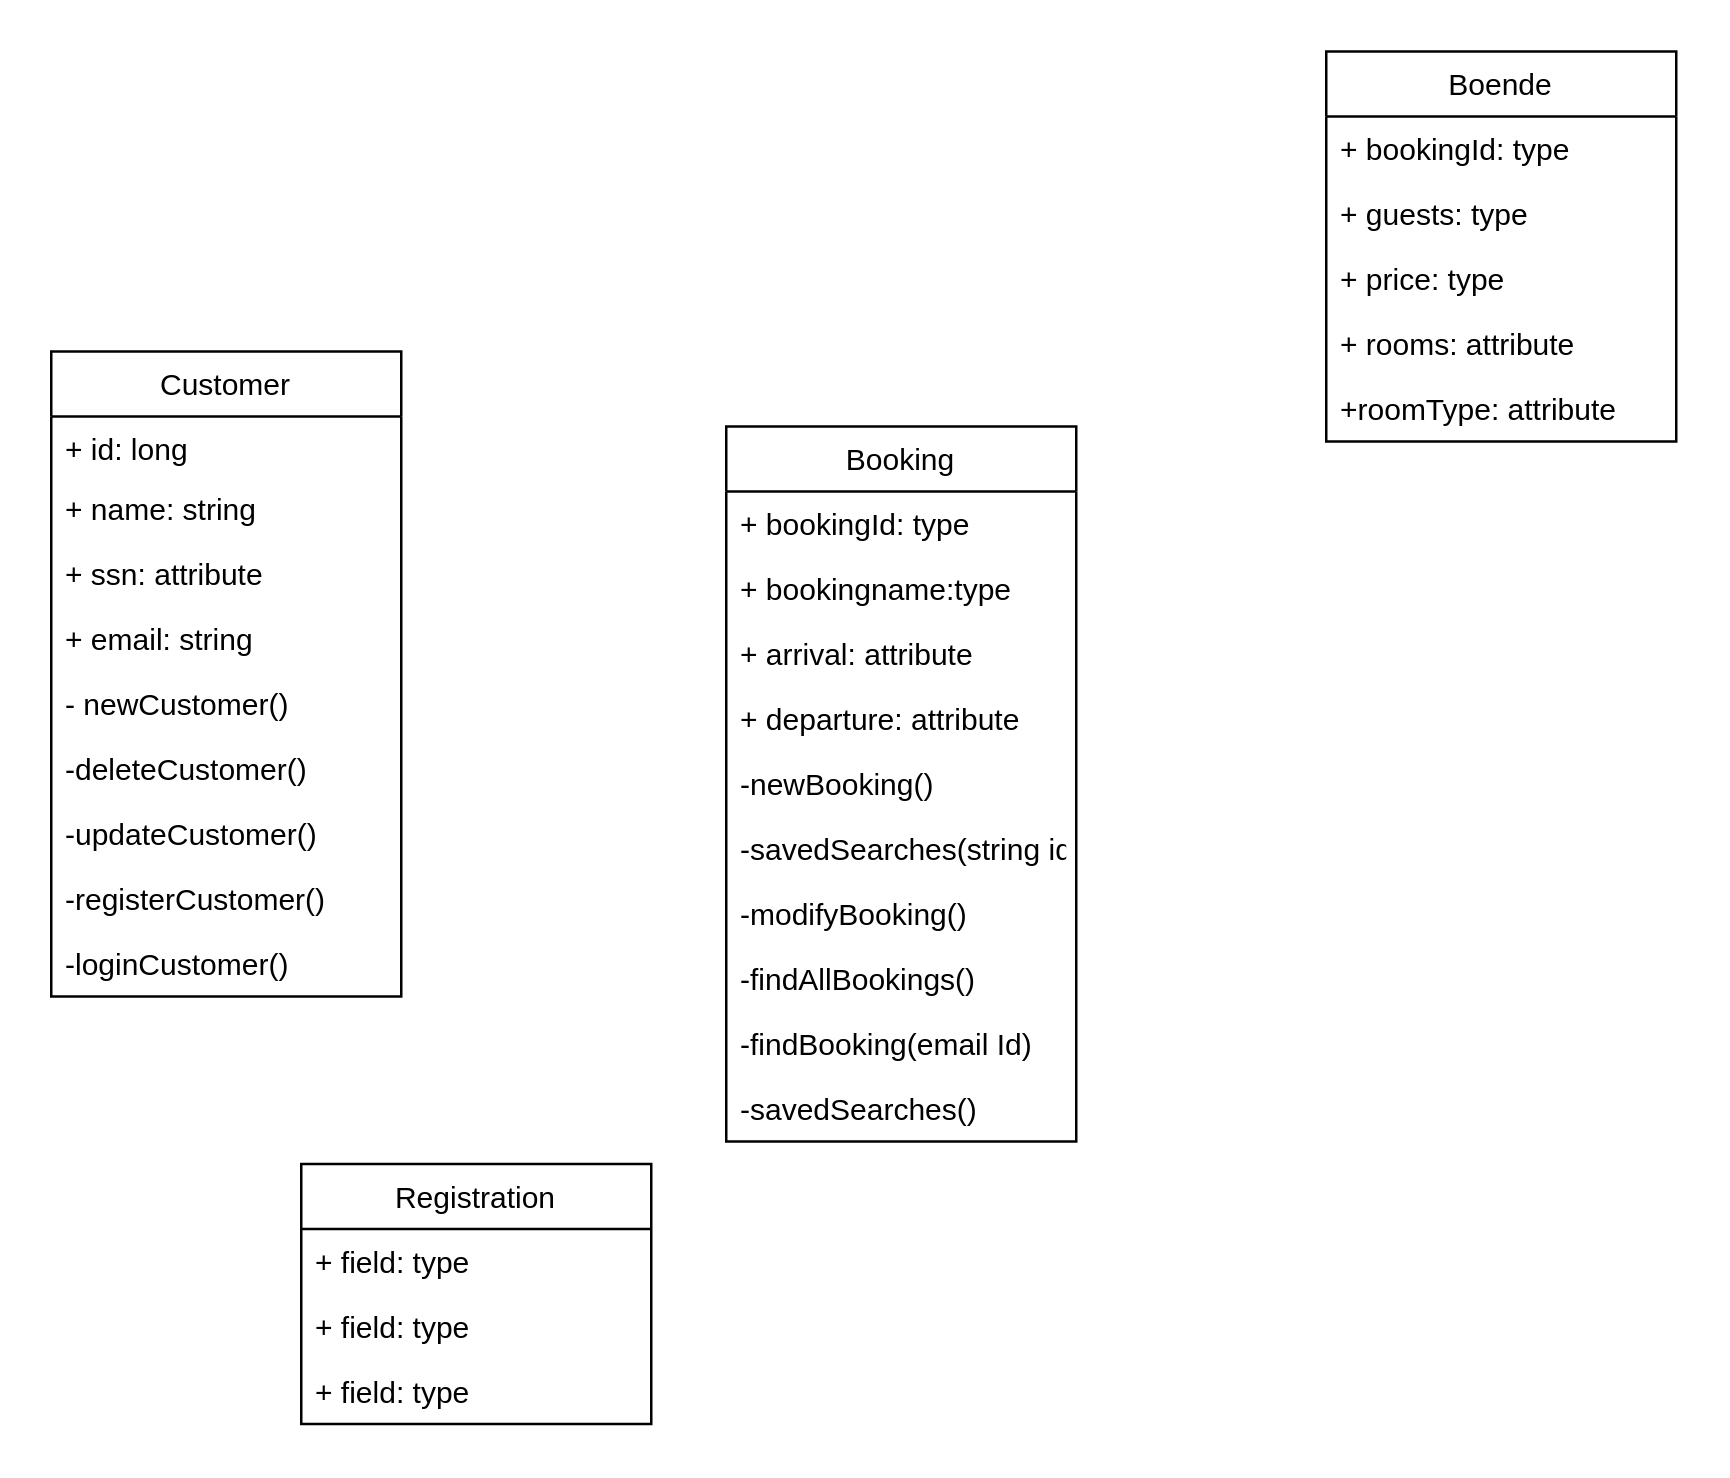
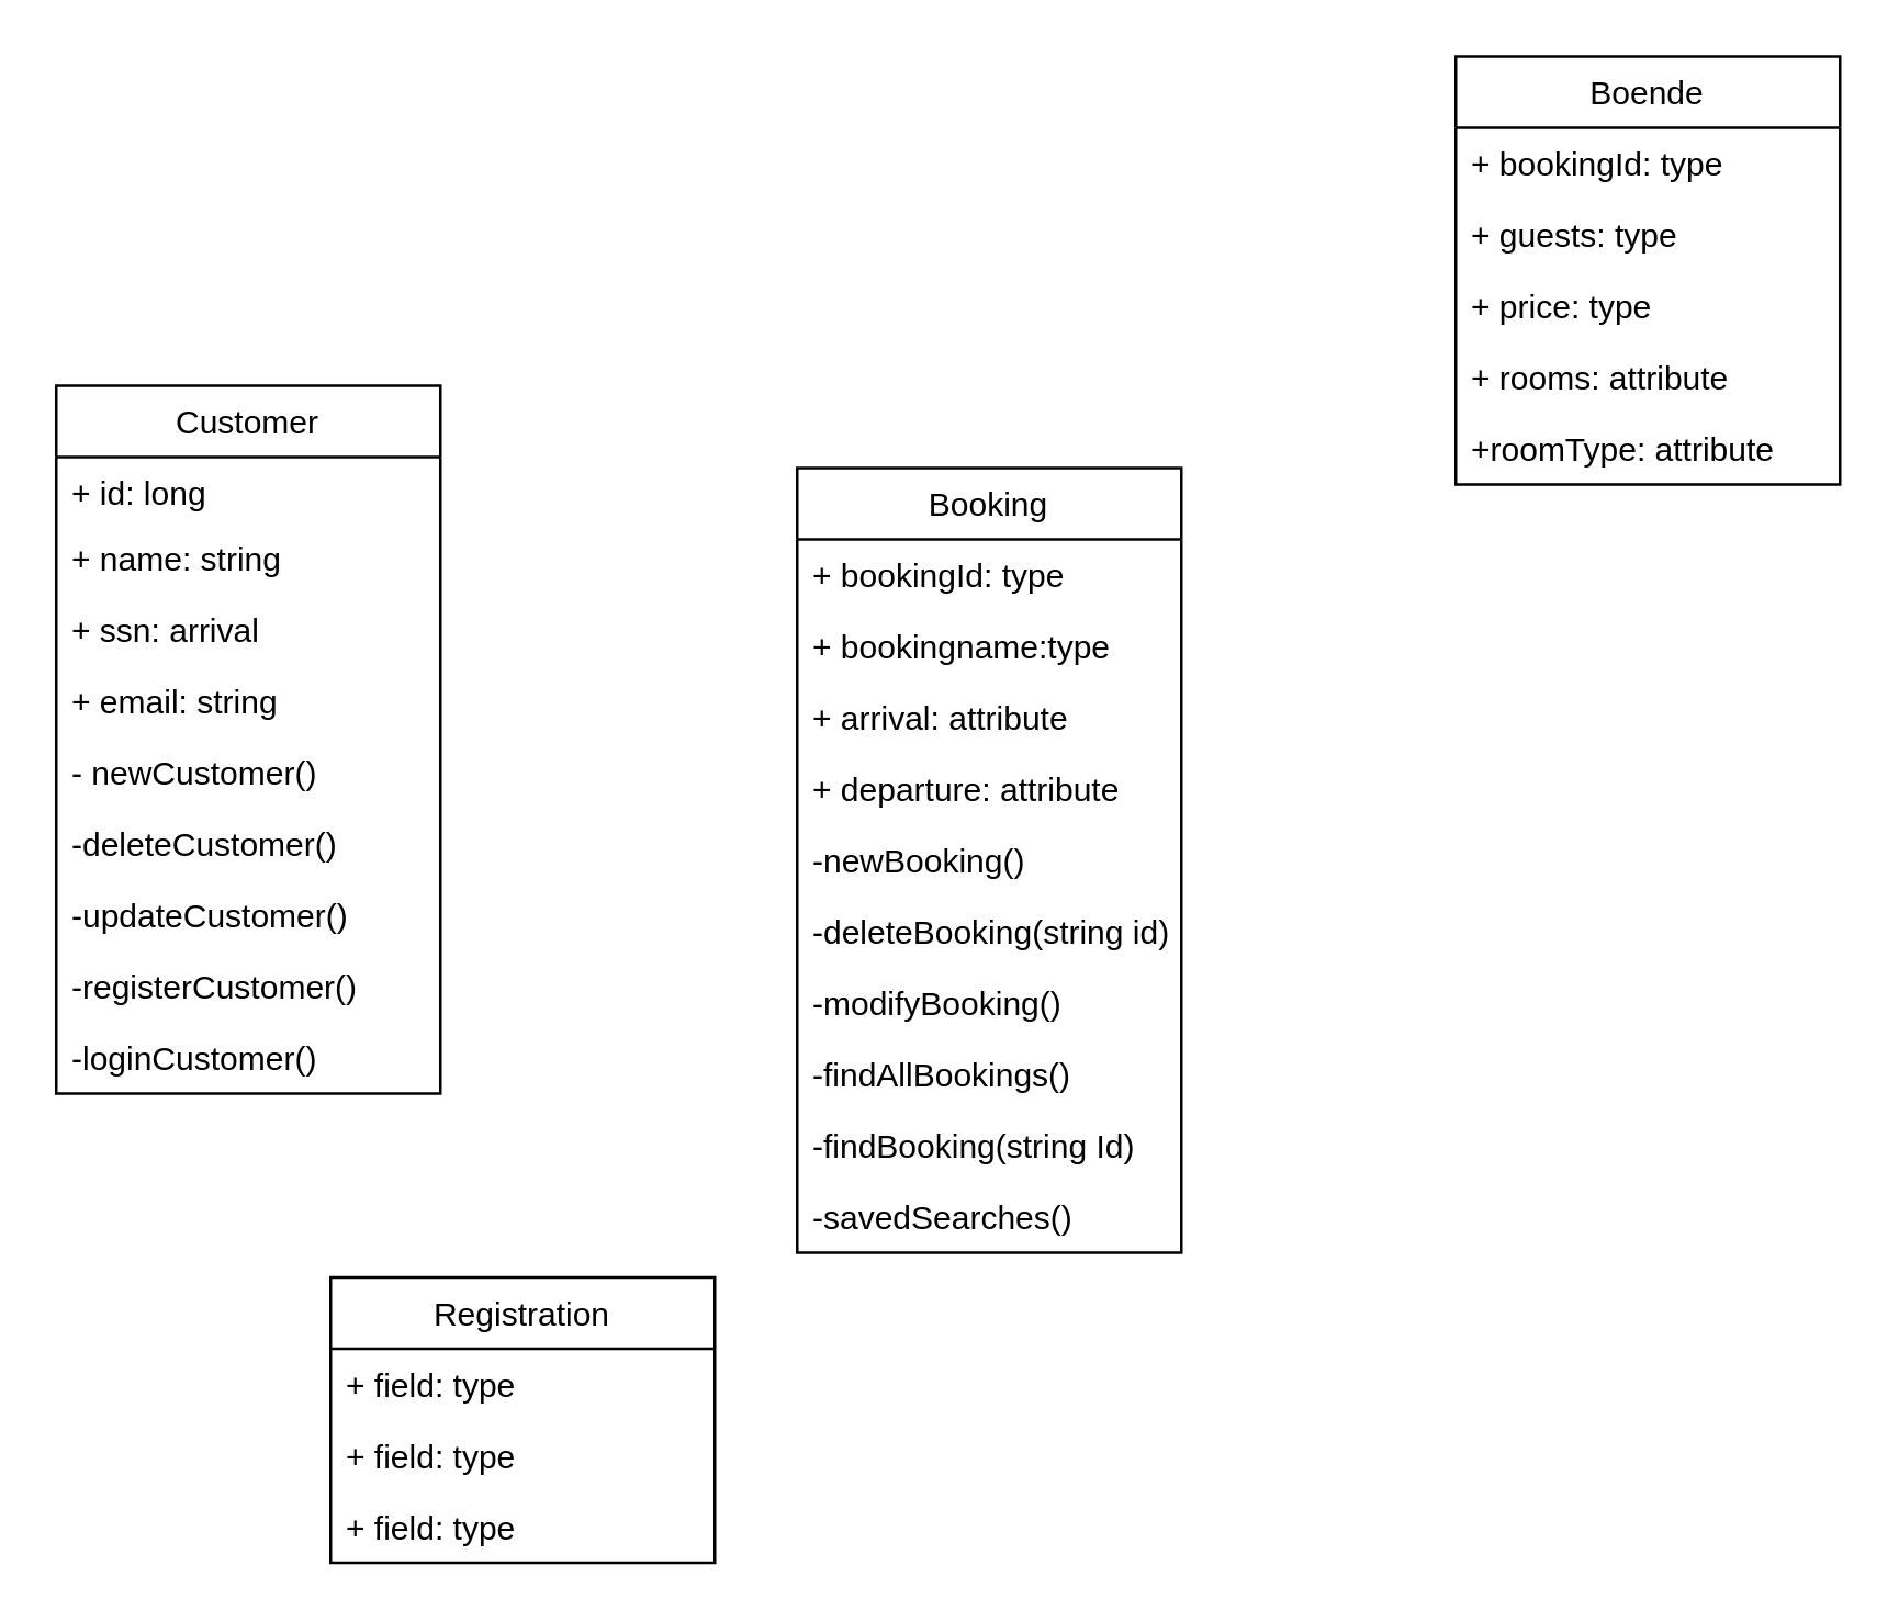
  <mxCell id="0" />
  <mxCell id="1" parent="0" />
  <mxCell id="2" value="Customer" style="swimlane;fontStyle=0;childLayout=stackLayout;horizontal=1;startSize=26;fillColor=none;horizontalStack=0;resizeParent=1;resizeParentMax=0;resizeLast=0;collapsible=1;marginBottom=0;" vertex="1" parent="1"><mxGeometry x="20" y="140" width="140" height="258" as="geometry" /></mxCell>
  <mxCell id="3" value="+ id: long" style="text;strokeColor=none;fillColor=none;align=left;verticalAlign=top;spacingLeft=4;spacingRight=4;overflow=hidden;rotatable=0;points=[[0,0.5],[1,0.5]];portConstraint=eastwest;" vertex="1" parent="2"><mxGeometry y="26" width="140" height="24" as="geometry" /></mxCell>
  <mxCell id="4" value="+ name: string" style="text;strokeColor=none;fillColor=none;align=left;verticalAlign=top;spacingLeft=4;spacingRight=4;overflow=hidden;rotatable=0;points=[[0,0.5],[1,0.5]];portConstraint=eastwest;" vertex="1" parent="2"><mxGeometry y="50" width="140" height="26" as="geometry" /></mxCell>
- <mxCell id="5" value="+ ssn: attribute" style="text;strokeColor=none;fillColor=none;align=left;verticalAlign=top;spacingLeft=4;spacingRight=4;overflow=hidden;rotatable=0;points=[[0,0.5],[1,0.5]];portConstraint=eastwest;" vertex="1" parent="2"><mxGeometry y="76" width="140" height="26" as="geometry" /></mxCell>
+ <mxCell id="5" value="+ ssn: arrival" style="text;strokeColor=none;fillColor=none;align=left;verticalAlign=top;spacingLeft=4;spacingRight=4;overflow=hidden;rotatable=0;points=[[0,0.5],[1,0.5]];portConstraint=eastwest;" vertex="1" parent="2"><mxGeometry y="76" width="140" height="26" as="geometry" /></mxCell>
  <mxCell id="6" value="+ email: string" style="text;strokeColor=none;fillColor=none;align=left;verticalAlign=top;spacingLeft=4;spacingRight=4;overflow=hidden;rotatable=0;points=[[0,0.5],[1,0.5]];portConstraint=eastwest;" vertex="1" parent="2"><mxGeometry y="102" width="140" height="26" as="geometry" /></mxCell>
  <mxCell id="7" value="- newCustomer()" style="text;strokeColor=none;fillColor=none;align=left;verticalAlign=top;spacingLeft=4;spacingRight=4;overflow=hidden;rotatable=0;points=[[0,0.5],[1,0.5]];portConstraint=eastwest;" vertex="1" parent="2"><mxGeometry y="128" width="140" height="26" as="geometry" /></mxCell>
  <mxCell id="8" value="-deleteCustomer()&#10;" style="text;strokeColor=none;fillColor=none;align=left;verticalAlign=top;spacingLeft=4;spacingRight=4;overflow=hidden;rotatable=0;points=[[0,0.5],[1,0.5]];portConstraint=eastwest;" vertex="1" parent="2"><mxGeometry y="154" width="140" height="26" as="geometry" /></mxCell>
  <mxCell id="9" value="-updateCustomer()" style="text;strokeColor=none;fillColor=none;align=left;verticalAlign=top;spacingLeft=4;spacingRight=4;overflow=hidden;rotatable=0;points=[[0,0.5],[1,0.5]];portConstraint=eastwest;" vertex="1" parent="2"><mxGeometry y="180" width="140" height="26" as="geometry" /></mxCell>
  <mxCell id="10" value="-registerCustomer()" style="text;strokeColor=none;fillColor=none;align=left;verticalAlign=top;spacingLeft=4;spacingRight=4;overflow=hidden;rotatable=0;points=[[0,0.5],[1,0.5]];portConstraint=eastwest;" vertex="1" parent="2"><mxGeometry y="206" width="140" height="26" as="geometry" /></mxCell>
  <mxCell id="11" value="-loginCustomer()" style="text;strokeColor=none;fillColor=none;align=left;verticalAlign=top;spacingLeft=4;spacingRight=4;overflow=hidden;rotatable=0;points=[[0,0.5],[1,0.5]];portConstraint=eastwest;" vertex="1" parent="2"><mxGeometry y="232" width="140" height="26" as="geometry" /></mxCell>
  <mxCell id="12" value="Booking" style="swimlane;fontStyle=0;childLayout=stackLayout;horizontal=1;startSize=26;fillColor=none;horizontalStack=0;resizeParent=1;resizeParentMax=0;resizeLast=0;collapsible=1;marginBottom=0;" vertex="1" parent="1"><mxGeometry x="290" y="170" width="140" height="286" as="geometry" /></mxCell>
  <mxCell id="13" value="+ bookingId: type" style="text;strokeColor=none;fillColor=none;align=left;verticalAlign=top;spacingLeft=4;spacingRight=4;overflow=hidden;rotatable=0;points=[[0,0.5],[1,0.5]];portConstraint=eastwest;" vertex="1" parent="12"><mxGeometry y="26" width="140" height="26" as="geometry" /></mxCell>
  <mxCell id="14" value="+ bookingname:type" style="text;strokeColor=none;fillColor=none;align=left;verticalAlign=top;spacingLeft=4;spacingRight=4;overflow=hidden;rotatable=0;points=[[0,0.5],[1,0.5]];portConstraint=eastwest;" vertex="1" parent="12"><mxGeometry y="52" width="140" height="26" as="geometry" /></mxCell>
  <mxCell id="15" value="+ arrival: attribute" style="text;strokeColor=none;fillColor=none;align=left;verticalAlign=top;spacingLeft=4;spacingRight=4;overflow=hidden;rotatable=0;points=[[0,0.5],[1,0.5]];portConstraint=eastwest;" vertex="1" parent="12"><mxGeometry y="78" width="140" height="26" as="geometry" /></mxCell>
  <mxCell id="16" value="+ departure: attribute" style="text;strokeColor=none;fillColor=none;align=left;verticalAlign=top;spacingLeft=4;spacingRight=4;overflow=hidden;rotatable=0;points=[[0,0.5],[1,0.5]];portConstraint=eastwest;" vertex="1" parent="12"><mxGeometry y="104" width="140" height="26" as="geometry" /></mxCell>
  <mxCell id="17" value="-newBooking()" style="text;strokeColor=none;fillColor=none;align=left;verticalAlign=top;spacingLeft=4;spacingRight=4;overflow=hidden;rotatable=0;points=[[0,0.5],[1,0.5]];portConstraint=eastwest;" vertex="1" parent="12"><mxGeometry y="130" width="140" height="26" as="geometry" /></mxCell>
- <mxCell id="18" value="-savedSearches(string id)" style="text;strokeColor=none;fillColor=none;align=left;verticalAlign=top;spacingLeft=4;spacingRight=4;overflow=hidden;rotatable=0;points=[[0,0.5],[1,0.5]];portConstraint=eastwest;" vertex="1" parent="12"><mxGeometry y="156" width="140" height="26" as="geometry" /></mxCell>
+ <mxCell id="18" value="-deleteBooking(string id)" style="text;strokeColor=none;fillColor=none;align=left;verticalAlign=top;spacingLeft=4;spacingRight=4;overflow=hidden;rotatable=0;points=[[0,0.5],[1,0.5]];portConstraint=eastwest;" vertex="1" parent="12"><mxGeometry y="156" width="140" height="26" as="geometry" /></mxCell>
  <mxCell id="19" value="-modifyBooking()" style="text;strokeColor=none;fillColor=none;align=left;verticalAlign=top;spacingLeft=4;spacingRight=4;overflow=hidden;rotatable=0;points=[[0,0.5],[1,0.5]];portConstraint=eastwest;" vertex="1" parent="12"><mxGeometry y="182" width="140" height="26" as="geometry" /></mxCell>
  <mxCell id="20" value="-findAllBookings()" style="text;strokeColor=none;fillColor=none;align=left;verticalAlign=top;spacingLeft=4;spacingRight=4;overflow=hidden;rotatable=0;points=[[0,0.5],[1,0.5]];portConstraint=eastwest;" vertex="1" parent="12"><mxGeometry y="208" width="140" height="26" as="geometry" /></mxCell>
- <mxCell id="21" value="-findBooking(email Id)" style="text;strokeColor=none;fillColor=none;align=left;verticalAlign=top;spacingLeft=4;spacingRight=4;overflow=hidden;rotatable=0;points=[[0,0.5],[1,0.5]];portConstraint=eastwest;" vertex="1" parent="12"><mxGeometry y="234" width="140" height="26" as="geometry" /></mxCell>
+ <mxCell id="21" value="-findBooking(string Id)" style="text;strokeColor=none;fillColor=none;align=left;verticalAlign=top;spacingLeft=4;spacingRight=4;overflow=hidden;rotatable=0;points=[[0,0.5],[1,0.5]];portConstraint=eastwest;" vertex="1" parent="12"><mxGeometry y="234" width="140" height="26" as="geometry" /></mxCell>
  <mxCell id="22" value="-savedSearches()" style="text;strokeColor=none;fillColor=none;align=left;verticalAlign=top;spacingLeft=4;spacingRight=4;overflow=hidden;rotatable=0;points=[[0,0.5],[1,0.5]];portConstraint=eastwest;" vertex="1" parent="12"><mxGeometry y="260" width="140" height="26" as="geometry" /></mxCell>
  <mxCell id="23" value="Registration" style="swimlane;fontStyle=0;childLayout=stackLayout;horizontal=1;startSize=26;fillColor=none;horizontalStack=0;resizeParent=1;resizeParentMax=0;resizeLast=0;collapsible=1;marginBottom=0;" vertex="1" parent="1"><mxGeometry x="120" y="465" width="140" height="104" as="geometry" /></mxCell>
  <mxCell id="24" value="+ field: type" style="text;strokeColor=none;fillColor=none;align=left;verticalAlign=top;spacingLeft=4;spacingRight=4;overflow=hidden;rotatable=0;points=[[0,0.5],[1,0.5]];portConstraint=eastwest;" vertex="1" parent="23"><mxGeometry y="26" width="140" height="26" as="geometry" /></mxCell>
  <mxCell id="25" value="+ field: type" style="text;strokeColor=none;fillColor=none;align=left;verticalAlign=top;spacingLeft=4;spacingRight=4;overflow=hidden;rotatable=0;points=[[0,0.5],[1,0.5]];portConstraint=eastwest;" vertex="1" parent="23"><mxGeometry y="52" width="140" height="26" as="geometry" /></mxCell>
  <mxCell id="26" value="+ field: type" style="text;strokeColor=none;fillColor=none;align=left;verticalAlign=top;spacingLeft=4;spacingRight=4;overflow=hidden;rotatable=0;points=[[0,0.5],[1,0.5]];portConstraint=eastwest;" vertex="1" parent="23"><mxGeometry y="78" width="140" height="26" as="geometry" /></mxCell>
  <mxCell id="27" value="Boende" style="swimlane;fontStyle=0;childLayout=stackLayout;horizontal=1;startSize=26;fillColor=none;horizontalStack=0;resizeParent=1;resizeParentMax=0;resizeLast=0;collapsible=1;marginBottom=0;" vertex="1" parent="1"><mxGeometry x="530" y="20" width="140" height="156" as="geometry" /></mxCell>
  <mxCell id="28" value="+ bookingId: type" style="text;strokeColor=none;fillColor=none;align=left;verticalAlign=top;spacingLeft=4;spacingRight=4;overflow=hidden;rotatable=0;points=[[0,0.5],[1,0.5]];portConstraint=eastwest;" vertex="1" parent="27"><mxGeometry y="26" width="140" height="26" as="geometry" /></mxCell>
  <mxCell id="29" value="+ guests: type" style="text;strokeColor=none;fillColor=none;align=left;verticalAlign=top;spacingLeft=4;spacingRight=4;overflow=hidden;rotatable=0;points=[[0,0.5],[1,0.5]];portConstraint=eastwest;" vertex="1" parent="27"><mxGeometry y="52" width="140" height="26" as="geometry" /></mxCell>
  <mxCell id="30" value="+ price: type" style="text;strokeColor=none;fillColor=none;align=left;verticalAlign=top;spacingLeft=4;spacingRight=4;overflow=hidden;rotatable=0;points=[[0,0.5],[1,0.5]];portConstraint=eastwest;" vertex="1" parent="27"><mxGeometry y="78" width="140" height="26" as="geometry" /></mxCell>
  <mxCell id="31" value="+ rooms: attribute" style="text;strokeColor=none;fillColor=none;align=left;verticalAlign=top;spacingLeft=4;spacingRight=4;overflow=hidden;rotatable=0;points=[[0,0.5],[1,0.5]];portConstraint=eastwest;" vertex="1" parent="27"><mxGeometry y="104" width="140" height="26" as="geometry" /></mxCell>
  <mxCell id="32" value="+roomType: attribute" style="text;strokeColor=none;fillColor=none;align=left;verticalAlign=top;spacingLeft=4;spacingRight=4;overflow=hidden;rotatable=0;points=[[0,0.5],[1,0.5]];portConstraint=eastwest;" vertex="1" parent="27"><mxGeometry y="130" width="140" height="26" as="geometry" /></mxCell>
